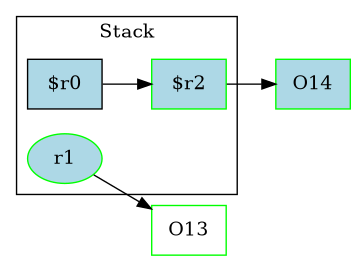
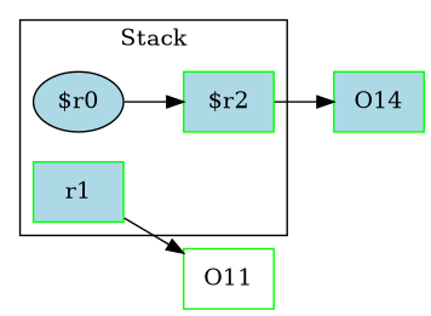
  digraph {
    rankDir=LR
    rankdir=LR
    node [color=green fillcolor=lightblue style=filled shape=box]
-   r1 [shape=""]
+   r1
    "$r2"
-   "$r0" [color=""]
-   O13 [fillcolor=white]
+   "$r0" [color="" shape=""]
+   O13 [fillcolor=white label=O11]
    O14
    subgraph cluster_1 {
      label=Stack
      r1
      "$r2"
      "$r0"
    }
    r1 -> O13
    "$r2" -> O14
    "$r0" -> "$r2"
  }
